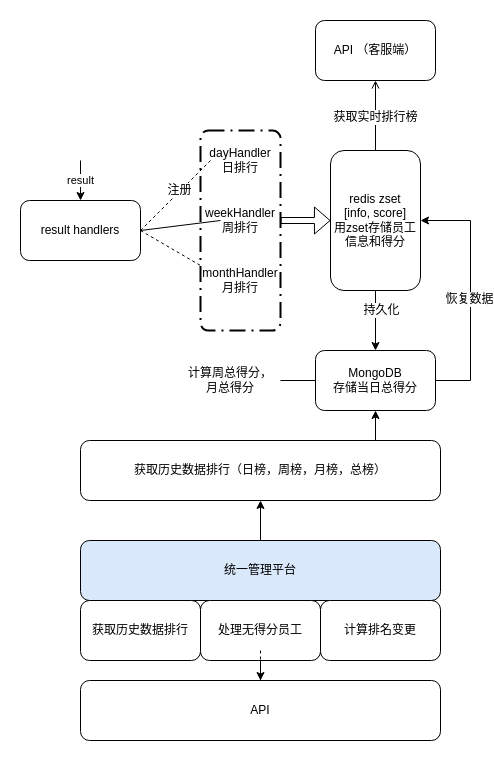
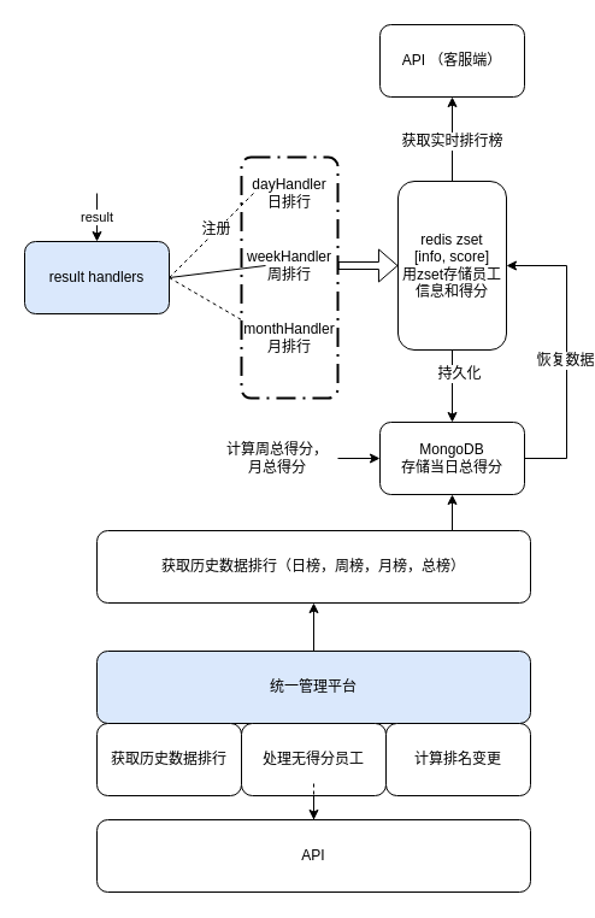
  <mxCell id="0" />
  <mxCell id="1" parent="0" />
- <mxCell id="2" value="result handlers" style="rounded=1;whiteSpace=wrap;html=1;" vertex="1" parent="1"><mxGeometry x="20" y="200" width="120" height="60" as="geometry" /></mxCell>
+ <mxCell id="2" value="result handlers" style="rounded=1;whiteSpace=wrap;html=1;fillColor=#dae8fc;" vertex="1" parent="1"><mxGeometry x="20" y="200" width="120" height="60" as="geometry" /></mxCell>
  <mxCell id="3" value="result" style="endArrow=classic;html=1;entryX=0.5;entryY=0;entryDx=0;entryDy=0;" edge="1" parent="1" target="2"><mxGeometry width="50" height="50" relative="1" as="geometry"><mxPoint x="80" y="160" as="sourcePoint" /><mxPoint x="80" y="190" as="targetPoint" /></mxGeometry></mxCell>
  <mxCell id="4" value="dayHandler日排行" style="text;html=1;strokeColor=none;fillColor=none;align=center;verticalAlign=middle;whiteSpace=wrap;rounded=0;" vertex="1" parent="1"><mxGeometry x="220" y="150" width="40" height="20" as="geometry" /></mxCell>
  <mxCell id="5" value="weekHandler周排行" style="text;html=1;strokeColor=none;fillColor=none;align=center;verticalAlign=middle;whiteSpace=wrap;rounded=0;" vertex="1" parent="1"><mxGeometry x="220" y="210" width="40" height="20" as="geometry" /></mxCell>
  <mxCell id="6" value="monthHandler月排行" style="text;html=1;strokeColor=none;fillColor=none;align=center;verticalAlign=middle;whiteSpace=wrap;rounded=0;" vertex="1" parent="1"><mxGeometry x="220" y="270" width="40" height="20" as="geometry" /></mxCell>
  <mxCell id="7" value="" style="endArrow=none;dashed=0;html=1;exitX=1;exitY=0.5;exitDx=0;exitDy=0;entryX=0;entryY=0.5;entryDx=0;entryDy=0;" edge="1" parent="1" source="2" target="5"><mxGeometry width="50" height="50" relative="1" as="geometry"><mxPoint x="170" y="260" as="sourcePoint" /><mxPoint x="220" y="210" as="targetPoint" /></mxGeometry></mxCell>
  <mxCell id="8" value="" style="endArrow=none;dashed=1;html=1;exitX=1;exitY=0.5;exitDx=0;exitDy=0;" edge="1" parent="1" source="2"><mxGeometry width="50" height="50" relative="1" as="geometry"><mxPoint x="150" y="315" as="sourcePoint" /><mxPoint x="200" y="265" as="targetPoint" /></mxGeometry></mxCell>
  <mxCell id="9" value="" style="endArrow=none;dashed=1;html=1;exitX=1;exitY=0.5;exitDx=0;exitDy=0;" edge="1" parent="1" source="2"><mxGeometry width="50" height="50" relative="1" as="geometry"><mxPoint x="160" y="210" as="sourcePoint" /><mxPoint x="210" y="160" as="targetPoint" /></mxGeometry></mxCell>
  <mxCell id="10" value="注册" style="text;html=1;resizable=0;points=[];align=center;verticalAlign=middle;labelBackgroundColor=#ffffff;" vertex="1" connectable="0" parent="9"><mxGeometry x="0.129" y="1" relative="1" as="geometry"><mxPoint as="offset" /></mxGeometry></mxCell>
  <mxCell id="11" value="" style="edgeStyle=orthogonalEdgeStyle;rounded=0;orthogonalLoop=1;jettySize=auto;html=1;" edge="1" parent="1" source="15" target="21"><mxGeometry relative="1" as="geometry" /></mxCell>
  <mxCell id="12" value="持久化" style="text;html=1;resizable=0;points=[];align=center;verticalAlign=middle;labelBackgroundColor=#ffffff;" vertex="1" connectable="0" parent="11"><mxGeometry x="-0.367" y="5" relative="1" as="geometry"><mxPoint as="offset" /></mxGeometry></mxCell>
- <mxCell id="13" value="" style="edgeStyle=orthogonalEdgeStyle;rounded=0;orthogonalLoop=1;jettySize=auto;html=1;endArrow=open;" edge="1" parent="1" source="15" target="22"><mxGeometry relative="1" as="geometry" /></mxCell>
+ <mxCell id="13" value="" style="edgeStyle=orthogonalEdgeStyle;rounded=0;orthogonalLoop=1;jettySize=auto;html=1;" edge="1" parent="1" source="15" target="22"><mxGeometry relative="1" as="geometry" /></mxCell>
  <mxCell id="14" value="获取实时排行榜" style="text;html=1;resizable=0;points=[];align=center;verticalAlign=middle;labelBackgroundColor=#ffffff;" vertex="1" connectable="0" parent="13"><mxGeometry x="-0.029" y="1" relative="1" as="geometry"><mxPoint as="offset" /></mxGeometry></mxCell>
  <mxCell id="15" value="redis zset&lt;br&gt;[info, score]&lt;br&gt;用zset存储员工信息和得分" style="rounded=1;whiteSpace=wrap;html=1;" vertex="1" parent="1"><mxGeometry x="330" y="150" width="90" height="140" as="geometry" /></mxCell>
  <mxCell id="16" value="" style="shape=flexArrow;endArrow=classic;html=1;width=6;endSize=4.85;entryX=0;entryY=0.5;entryDx=0;entryDy=0;" edge="1" parent="1" target="15"><mxGeometry width="50" height="50" relative="1" as="geometry"><mxPoint x="280" y="220" as="sourcePoint" /><mxPoint x="310" y="195" as="targetPoint" /></mxGeometry></mxCell>
  <mxCell id="17" value="" style="rounded=1;arcSize=10;dashed=1;strokeColor=#000000;fillColor=none;gradientColor=none;dashPattern=8 3 1 3;strokeWidth=2;" vertex="1" parent="1"><mxGeometry x="200" y="130" width="80" height="200" as="geometry" /></mxCell>
  <mxCell id="18" style="edgeStyle=orthogonalEdgeStyle;rounded=0;orthogonalLoop=1;jettySize=auto;html=1;exitX=0.5;exitY=1;exitDx=0;exitDy=0;" edge="1" parent="1" source="17" target="17"><mxGeometry relative="1" as="geometry" /></mxCell>
  <mxCell id="19" style="edgeStyle=orthogonalEdgeStyle;rounded=0;orthogonalLoop=1;jettySize=auto;html=1;entryX=1;entryY=0.5;entryDx=0;entryDy=0;" edge="1" parent="1" source="21" target="15"><mxGeometry relative="1" as="geometry"><Array as="points"><mxPoint x="470" y="380" /><mxPoint x="470" y="220" /></Array></mxGeometry></mxCell>
  <mxCell id="20" value="恢复数据" style="text;html=1;resizable=0;points=[];align=center;verticalAlign=middle;labelBackgroundColor=#ffffff;" vertex="1" connectable="0" parent="19"><mxGeometry x="-0.045" y="2" relative="1" as="geometry"><mxPoint as="offset" /></mxGeometry></mxCell>
  <mxCell id="21" value="MongoDB&lt;br&gt;存储当日总得分" style="rounded=1;whiteSpace=wrap;html=1;" vertex="1" parent="1"><mxGeometry x="315" y="350" width="120" height="60" as="geometry" /></mxCell>
  <mxCell id="22" value="API （客服端）" style="rounded=1;whiteSpace=wrap;html=1;" vertex="1" parent="1"><mxGeometry x="315" y="20" width="120" height="60" as="geometry" /></mxCell>
- <mxCell id="23" value="" style="edgeStyle=orthogonalEdgeStyle;rounded=0;orthogonalLoop=1;jettySize=auto;html=1;endArrow=none;" edge="1" parent="1" source="24" target="21"><mxGeometry relative="1" as="geometry" /></mxCell>
+ <mxCell id="23" value="" style="edgeStyle=orthogonalEdgeStyle;rounded=0;orthogonalLoop=1;jettySize=auto;html=1;" edge="1" parent="1" source="24" target="21"><mxGeometry relative="1" as="geometry" /></mxCell>
  <mxCell id="24" value="计算周总得分，&lt;br&gt;月总得分" style="text;html=1;strokeColor=none;fillColor=none;align=center;verticalAlign=middle;whiteSpace=wrap;rounded=0;" vertex="1" parent="1"><mxGeometry x="180" y="370" width="100" height="20" as="geometry" /></mxCell>
  <mxCell id="25" style="edgeStyle=orthogonalEdgeStyle;rounded=0;orthogonalLoop=1;jettySize=auto;html=1;entryX=0.5;entryY=1;entryDx=0;entryDy=0;" edge="1" parent="1" source="26" target="21"><mxGeometry relative="1" as="geometry"><Array as="points"><mxPoint x="375" y="440" /><mxPoint x="375" y="440" /></Array></mxGeometry></mxCell>
  <mxCell id="26" value="获取历史数据排行（日榜，周榜，月榜，总榜）" style="rounded=1;whiteSpace=wrap;html=1;" vertex="1" parent="1"><mxGeometry x="80" y="440" width="360" height="60" as="geometry" /></mxCell>
  <mxCell id="27" value="" style="edgeStyle=orthogonalEdgeStyle;rounded=0;orthogonalLoop=1;jettySize=auto;html=1;" edge="1" parent="1" source="28" target="26"><mxGeometry relative="1" as="geometry" /></mxCell>
  <mxCell id="28" value="统一管理平台" style="rounded=1;whiteSpace=wrap;html=1;direction=west;fillColor=#dae8fc;" vertex="1" parent="1"><mxGeometry x="80" y="540" width="360" height="60" as="geometry" /></mxCell>
  <mxCell id="29" value="获取历史数据排行" style="rounded=1;whiteSpace=wrap;html=1;" vertex="1" parent="1"><mxGeometry x="80" y="600" width="120" height="60" as="geometry" /></mxCell>
  <mxCell id="30" value="" style="edgeStyle=orthogonalEdgeStyle;rounded=0;orthogonalLoop=1;jettySize=auto;html=1;" edge="1" parent="1" source="31" target="33"><mxGeometry relative="1" as="geometry" /></mxCell>
  <mxCell id="31" value="处理无得分员工" style="rounded=1;whiteSpace=wrap;html=1;" vertex="1" parent="1"><mxGeometry x="200" y="600" width="120" height="60" as="geometry" /></mxCell>
  <mxCell id="32" value="计算排名变更" style="rounded=1;whiteSpace=wrap;html=1;" vertex="1" parent="1"><mxGeometry x="320" y="600" width="120" height="60" as="geometry" /></mxCell>
  <mxCell id="33" value="API" style="rounded=1;whiteSpace=wrap;html=1;" vertex="1" parent="1"><mxGeometry x="80" y="680" width="360" height="60" as="geometry" /></mxCell>
  <mxCell id="34" value="" style="endArrow=none;dashed=1;html=1;entryX=0.5;entryY=0;entryDx=0;entryDy=0;" edge="1" parent="1" target="33"><mxGeometry width="50" height="50" relative="1" as="geometry"><mxPoint x="260" y="650" as="sourcePoint" /><mxPoint x="70" y="760" as="targetPoint" /></mxGeometry></mxCell>
